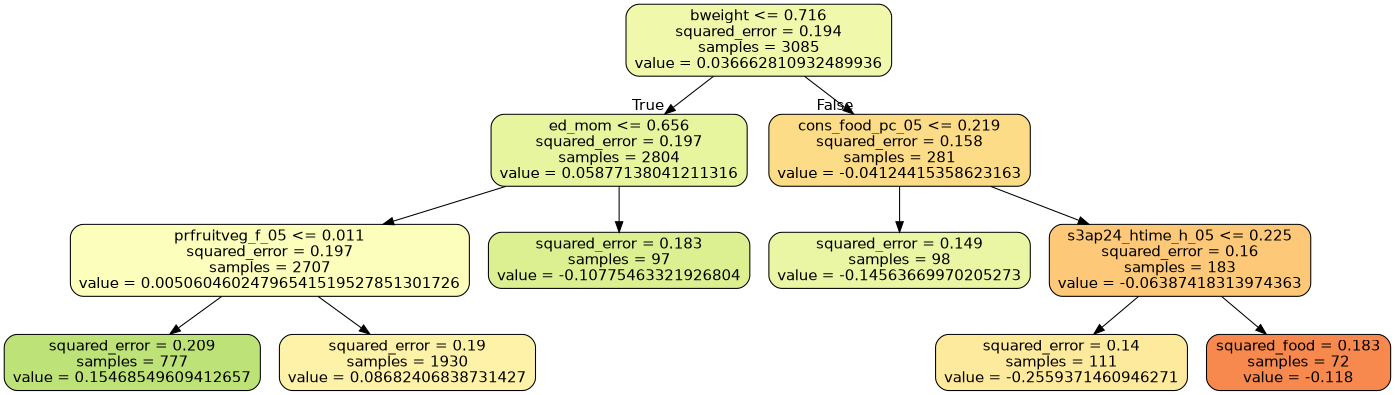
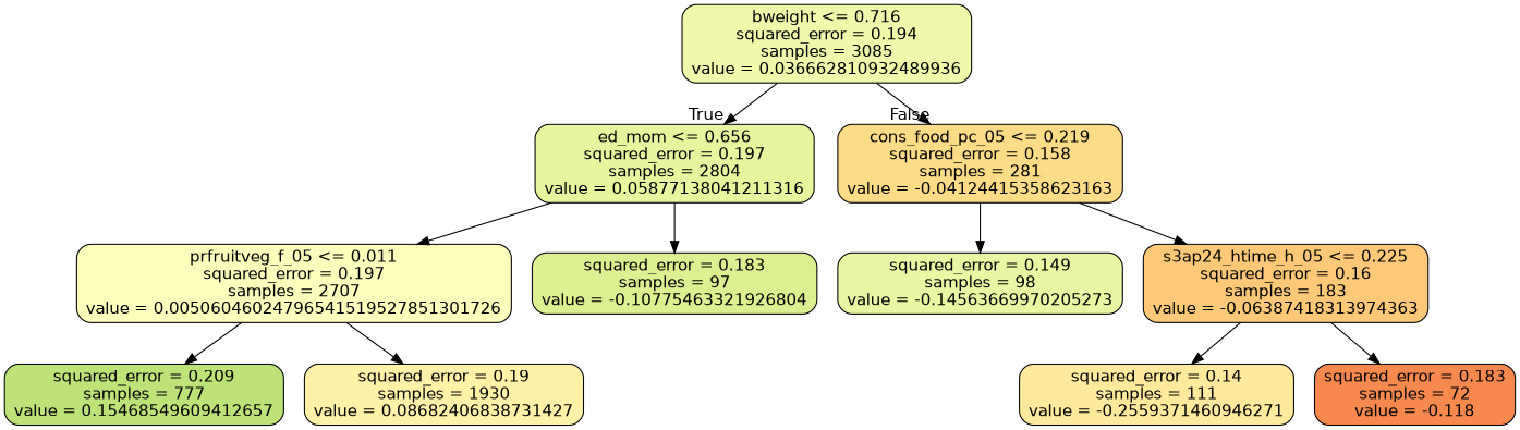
  digraph {
    node [color=black fontname=helvetica shape=box style="filled, rounded"]
    edge [fontname=helvetica]
    n1 [fillcolor="#f0f9ab" label="bweight <= 0.716\nsquared_error = 0.194\nsamples = 3085\nvalue = 0.036662810932489936"]
    n2 [fillcolor="#e7f59f" label="ed_mom <= 0.656\nsquared_error = 0.197\nsamples = 2804\nvalue = 0.05877138041211316"]
    n3 [fillcolor="#fddc87" label="cons_food_pc_05 <= 0.219\nsquared_error = 0.158\nsamples = 281\nvalue = -0.04124415358623163"]
    n4 [fillcolor="#fcfebb" label="prfruitveg_f_05 <= 0.011\nsquared_error = 0.197\nsamples = 2707\nvalue = 0.00506046024796541519527851301726"]
    n5 [fillcolor="#ddf091" label="squared_error = 0.183\nsamples = 97\nvalue = -0.10775463321926804"]
    n6 [fillcolor="#bde278" label="squared_error = 0.209\nsamples = 777\nvalue = 0.15468549609412657"]
    n7 [fillcolor="#fef2a9" label="squared_error = 0.19\nsamples = 1930\nvalue = 0.08682406838731427"]
    n8 [fillcolor="#eaf6a3" label="squared_error = 0.149\nsamples = 98\nvalue = -0.14563669970205273"]
    n9 [fillcolor="#fdc877" label="s3ap24_htime_h_05 <= 0.225\nsquared_error = 0.16\nsamples = 183\nvalue = -0.06387418313974363"]
    n10 [fillcolor="#feea9d" label="squared_error = 0.14\nsamples = 111\nvalue = -0.2559371460946271"]
-   n11 [fillcolor="#f7894f" label="squared_food = 0.183\nsamples = 72\nvalue = -0.118"]
+   n11 [fillcolor="#f7894f" label="squared_error = 0.183\nsamples = 72\nvalue = -0.118"]
    n1 -> n2 [headlabel=True labelangle=45 labeldistance=2.5]
    n1 -> n3 [headlabel=False labelangle=-45 labeldistance=2.5]
    n2 -> n4
    n2 -> n5
    n3 -> n8
    n3 -> n9
    n4 -> n6
    n4 -> n7
    n9 -> n10
    n9 -> n11
  }
